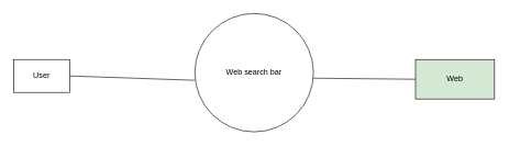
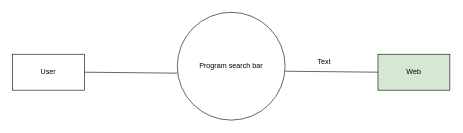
  <mxCell id="0" />
  <mxCell id="1" parent="0" />
- <mxCell id="2" value="Web search bar" style="ellipse;whiteSpace=wrap;html=1;aspect=fixed;" vertex="1" parent="1"><mxGeometry x="295" y="20" width="180" height="180" as="geometry" /></mxCell>
- <mxCell id="3" value="User" style="rounded=0;whiteSpace=wrap;html=1;" vertex="1" parent="1"><mxGeometry x="20" y="90" width="85" height="50" as="geometry" /></mxCell>
+ <mxCell id="2" value="Program search bar" style="ellipse;whiteSpace=wrap;html=1;aspect=fixed;" vertex="1" parent="1"><mxGeometry x="295" y="20" width="180" height="180" as="geometry" /></mxCell>
+ <mxCell id="3" value="User" style="rounded=0;whiteSpace=wrap;html=1;" vertex="1" parent="1"><mxGeometry x="20" y="90" width="120" height="60" as="geometry" /></mxCell>
  <mxCell id="4" value="Web" style="rounded=0;whiteSpace=wrap;html=1;fillColor=#d5e8d4;" vertex="1" parent="1"><mxGeometry x="630" y="90" width="120" height="60" as="geometry" /></mxCell>
  <mxCell id="5" value="" style="endArrow=none;html=1;rounded=0;entryX=1;entryY=0.5;entryDx=0;entryDy=0;" edge="1" parent="1" target="3"><mxGeometry width="50" height="50" relative="1" as="geometry"><mxPoint x="295.017" y="121.616" as="sourcePoint" /><mxPoint x="130" y="118.38" as="targetPoint" /></mxGeometry></mxCell>
  <mxCell id="6" value="" style="endArrow=none;html=1;rounded=0;entryX=1;entryY=0.5;entryDx=0;entryDy=0;" edge="1" parent="1"><mxGeometry width="50" height="50" relative="1" as="geometry"><mxPoint x="630.017" y="119.996" as="sourcePoint" /><mxPoint x="475" y="118.38" as="targetPoint" /></mxGeometry></mxCell>
+ <mxCell id="7" value="Text" style="text;html=1;align=center;verticalAlign=middle;resizable=0;points=[];autosize=1;strokeColor=none;fillColor=none;" vertex="1" parent="1"><mxGeometry x="515" y="88" width="50" height="30" as="geometry" /></mxCell>
